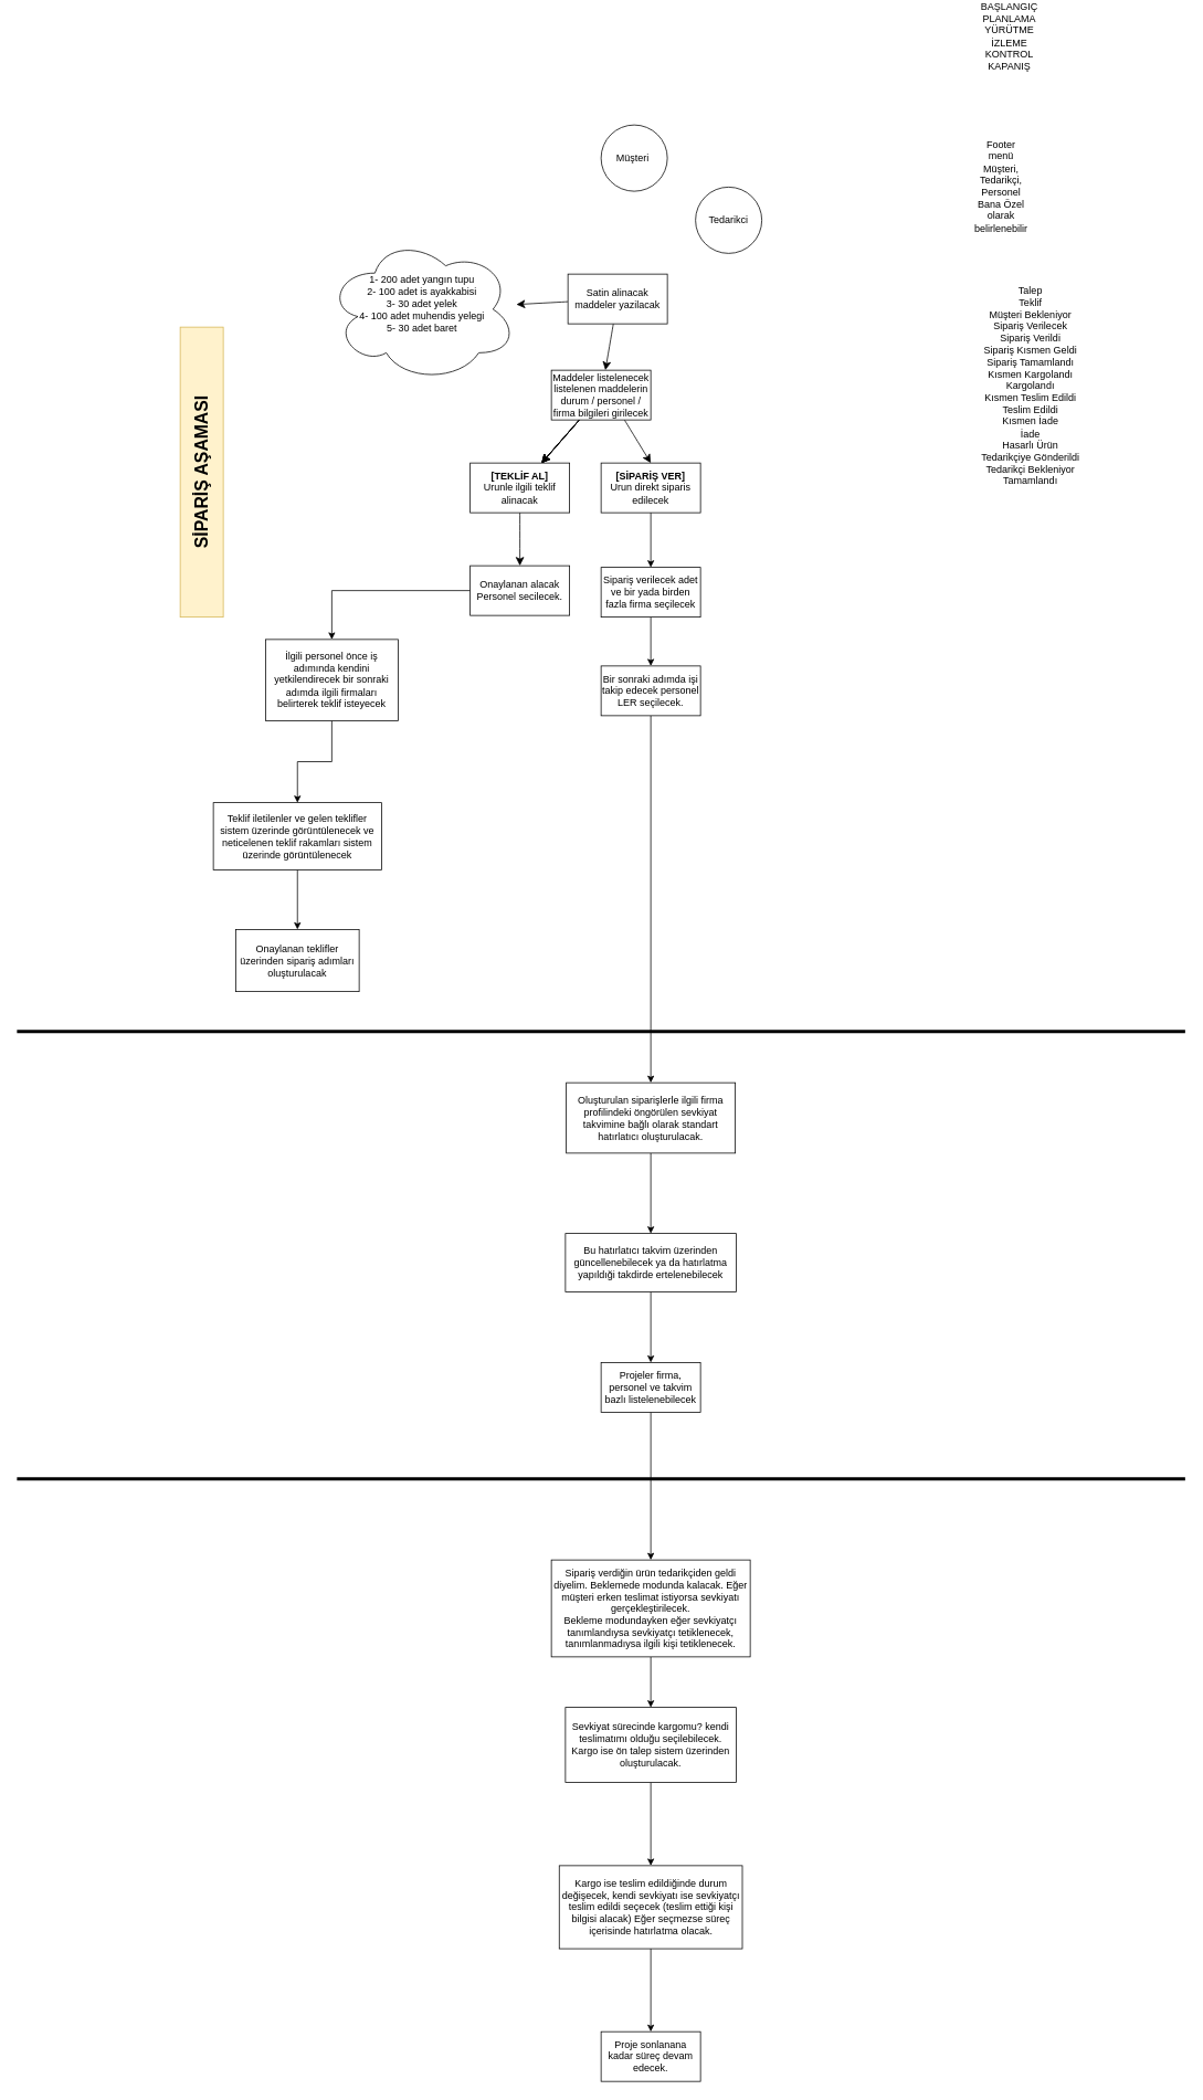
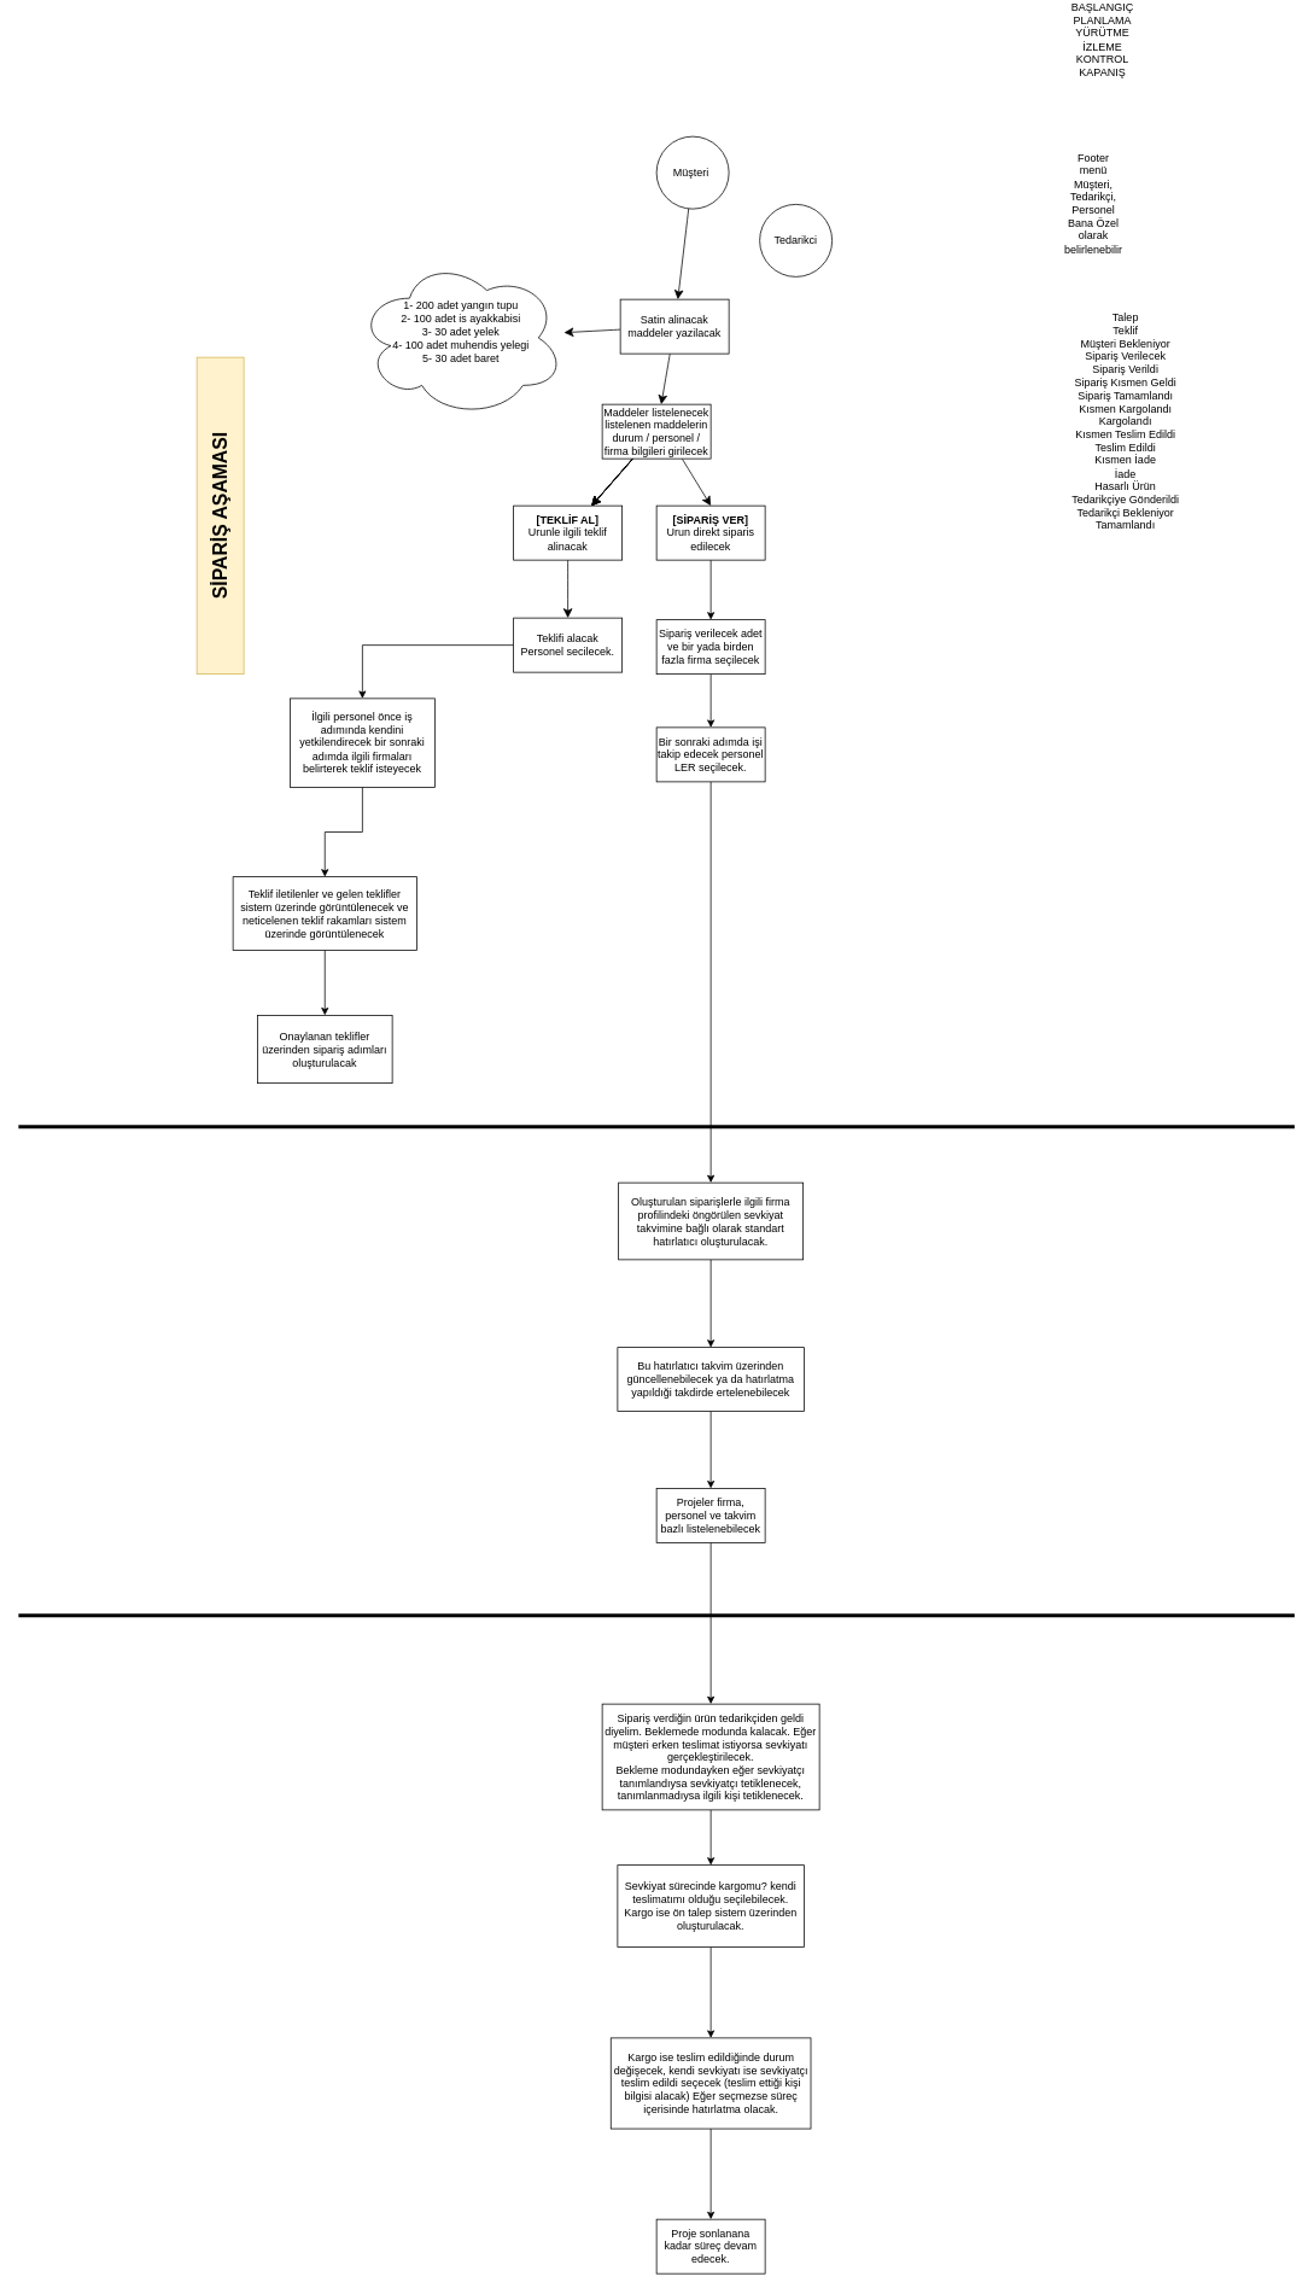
  <mxCell id="0" />
  <mxCell id="1" parent="0" />
+ <mxCell id="2" value="" style="edgeStyle=none;curved=1;rounded=0;orthogonalLoop=1;jettySize=auto;html=1;fontSize=12;startSize=8;endSize=8;" parent="1" source="3" target="7" edge="1"><mxGeometry relative="1" as="geometry" /></mxCell>
  <mxCell id="3" value="Müşteri&amp;nbsp;" style="ellipse;whiteSpace=wrap;html=1;" parent="1" vertex="1"><mxGeometry x="725" y="142" width="80" height="80" as="geometry" /></mxCell>
  <mxCell id="4" value="Tedarikci" style="ellipse;whiteSpace=wrap;html=1;" parent="1" vertex="1"><mxGeometry x="839" y="217" width="80" height="80" as="geometry" /></mxCell>
  <mxCell id="5" value="" style="edgeStyle=none;curved=1;rounded=0;orthogonalLoop=1;jettySize=auto;html=1;fontSize=12;startSize=8;endSize=8;" parent="1" source="7" target="14" edge="1"><mxGeometry relative="1" as="geometry" /></mxCell>
  <mxCell id="6" value="" style="edgeStyle=none;curved=1;rounded=0;orthogonalLoop=1;jettySize=auto;html=1;fontSize=12;startSize=8;endSize=8;" parent="1" source="7" target="15" edge="1"><mxGeometry relative="1" as="geometry" /></mxCell>
  <mxCell id="7" value="Satin alinacak maddeler yazilacak" style="whiteSpace=wrap;html=1;" parent="1" vertex="1"><mxGeometry x="685" y="322" width="120" height="60" as="geometry" /></mxCell>
  <mxCell id="8" value="" style="edgeStyle=none;curved=1;rounded=0;orthogonalLoop=1;jettySize=auto;html=1;fontSize=12;startSize=8;endSize=8;" parent="1" source="14" target="17" edge="1"><mxGeometry relative="1" as="geometry" /></mxCell>
  <mxCell id="9" value="" style="edgeStyle=none;curved=1;rounded=0;orthogonalLoop=1;jettySize=auto;html=1;fontSize=12;startSize=8;endSize=8;" parent="1" source="14" target="17" edge="1"><mxGeometry relative="1" as="geometry" /></mxCell>
  <mxCell id="10" value="" style="edgeStyle=none;curved=1;rounded=0;orthogonalLoop=1;jettySize=auto;html=1;fontSize=12;startSize=8;endSize=8;" parent="1" source="14" target="17" edge="1"><mxGeometry relative="1" as="geometry" /></mxCell>
  <mxCell id="11" value="" style="edgeStyle=none;curved=1;rounded=0;orthogonalLoop=1;jettySize=auto;html=1;fontSize=12;startSize=8;endSize=8;" parent="1" source="14" target="17" edge="1"><mxGeometry relative="1" as="geometry" /></mxCell>
  <mxCell id="12" value="" style="edgeStyle=none;curved=1;rounded=0;orthogonalLoop=1;jettySize=auto;html=1;fontSize=12;startSize=8;endSize=8;" parent="1" source="14" target="17" edge="1"><mxGeometry relative="1" as="geometry" /></mxCell>
  <mxCell id="13" style="edgeStyle=none;curved=1;rounded=0;orthogonalLoop=1;jettySize=auto;html=1;entryX=0.5;entryY=0;entryDx=0;entryDy=0;fontSize=12;startSize=8;endSize=8;" parent="1" target="19" edge="1"><mxGeometry relative="1" as="geometry"><mxPoint x="753.244" y="498" as="sourcePoint" /></mxGeometry></mxCell>
  <mxCell id="14" value="Maddeler listelenecek listelenen maddelerin durum / personel / firma bilgileri girilecek" style="whiteSpace=wrap;html=1;" parent="1" vertex="1"><mxGeometry x="665" y="438" width="120" height="60" as="geometry" /></mxCell>
  <mxCell id="15" value="1- 200 adet yangın tupu&lt;div&gt;2- 100 adet is ayakkabisi&lt;/div&gt;&lt;div&gt;3- 30 adet yelek&lt;/div&gt;&lt;div&gt;4- 100 adet muhendis yelegi&lt;/div&gt;&lt;div&gt;5- 30 adet baret&lt;br&gt;&lt;div&gt;&lt;br&gt;&lt;/div&gt;&lt;/div&gt;" style="ellipse;shape=cloud;whiteSpace=wrap;html=1;" parent="1" vertex="1"><mxGeometry x="395" y="277" width="228" height="175" as="geometry" /></mxCell>
  <mxCell id="16" value="" style="edgeStyle=none;curved=1;rounded=0;orthogonalLoop=1;jettySize=auto;html=1;fontSize=12;startSize=8;endSize=8;" parent="1" source="17" target="21" edge="1"><mxGeometry relative="1" as="geometry" /></mxCell>
  <mxCell id="17" value="&lt;b&gt;[TEKLİF AL]&lt;/b&gt;&lt;br&gt;Urunle ilgili teklif alinacak" style="whiteSpace=wrap;html=1;" parent="1" vertex="1"><mxGeometry x="567" y="550" width="120" height="60" as="geometry" /></mxCell>
  <mxCell id="18" value="" style="edgeStyle=orthogonalEdgeStyle;rounded=0;orthogonalLoop=1;jettySize=auto;html=1;" parent="1" source="19" target="23" edge="1"><mxGeometry relative="1" as="geometry" /></mxCell>
  <mxCell id="19" value="&lt;b&gt;[SİPARİŞ VER]&lt;/b&gt;&lt;br&gt;Urun direkt siparis edilecek" style="whiteSpace=wrap;html=1;" parent="1" vertex="1"><mxGeometry x="725" y="550" width="120" height="60" as="geometry" /></mxCell>
  <mxCell id="20" value="" style="edgeStyle=orthogonalEdgeStyle;rounded=0;orthogonalLoop=1;jettySize=auto;html=1;" parent="1" source="21" target="29" edge="1"><mxGeometry relative="1" as="geometry" /></mxCell>
- <mxCell id="21" value="Onaylanan alacak Personel secilecek." style="whiteSpace=wrap;html=1;" parent="1" vertex="1"><mxGeometry x="567" y="674" width="120" height="60" as="geometry" /></mxCell>
+ <mxCell id="21" value="Teklifi alacak Personel secilecek." style="whiteSpace=wrap;html=1;" parent="1" vertex="1"><mxGeometry x="567" y="674" width="120" height="60" as="geometry" /></mxCell>
  <mxCell id="22" value="" style="edgeStyle=orthogonalEdgeStyle;rounded=0;orthogonalLoop=1;jettySize=auto;html=1;" parent="1" source="23" target="25" edge="1"><mxGeometry relative="1" as="geometry" /></mxCell>
  <mxCell id="23" value="Sipariş verilecek adet ve bir yada birden fazla firma seçilecek" style="whiteSpace=wrap;html=1;" parent="1" vertex="1"><mxGeometry x="725" y="676" width="120" height="60" as="geometry" /></mxCell>
  <mxCell id="24" value="" style="edgeStyle=orthogonalEdgeStyle;rounded=0;orthogonalLoop=1;jettySize=auto;html=1;" parent="1" source="25" target="34" edge="1"><mxGeometry relative="1" as="geometry" /></mxCell>
  <mxCell id="25" value="Bir sonraki adımda işi takip edecek personel LER seçilecek." style="whiteSpace=wrap;html=1;" parent="1" vertex="1"><mxGeometry x="725" y="795" width="120" height="60" as="geometry" /></mxCell>
  <mxCell id="26" value="" style="line;strokeWidth=4;html=1;perimeter=backbonePerimeter;points=[];outlineConnect=0;" parent="1" vertex="1"><mxGeometry x="20" y="1231" width="1410" height="10" as="geometry" /></mxCell>
  <mxCell id="27" value="&lt;h2&gt;&lt;b&gt;&lt;font style=&quot;font-size: 21px; line-height: 220%;&quot;&gt;SİPARİŞ AŞAMASI&lt;/font&gt;&lt;/b&gt;&lt;/h2&gt;" style="shape=rect;dashed=0;shadow=0;html=1;whiteSpace=wrap;direction=south;horizontal=0;fillColor=#fff2cc;strokeColor=#d6b656;" parent="1" vertex="1"><mxGeometry x="217" y="386" width="52" height="350" as="geometry" /></mxCell>
  <mxCell id="28" value="" style="edgeStyle=orthogonalEdgeStyle;rounded=0;orthogonalLoop=1;jettySize=auto;html=1;" parent="1" source="29" target="31" edge="1"><mxGeometry relative="1" as="geometry" /></mxCell>
  <mxCell id="29" value="İlgili personel önce iş adımında kendini yetkilendirecek bir sonraki adımda ilgili firmaları belirterek teklif isteyecek" style="whiteSpace=wrap;html=1;" parent="1" vertex="1"><mxGeometry x="320" y="763" width="160" height="98" as="geometry" /></mxCell>
  <mxCell id="30" value="" style="edgeStyle=orthogonalEdgeStyle;rounded=0;orthogonalLoop=1;jettySize=auto;html=1;" parent="1" source="31" target="32" edge="1"><mxGeometry relative="1" as="geometry" /></mxCell>
  <mxCell id="31" value="Teklif iletilenler ve gelen teklifler sistem üzerinde görüntülenecek ve neticelenen teklif rakamları sistem üzerinde görüntülenecek" style="whiteSpace=wrap;html=1;" parent="1" vertex="1"><mxGeometry x="257" y="960" width="203" height="81" as="geometry" /></mxCell>
  <mxCell id="32" value="Onaylanan teklifler üzerinden sipariş adımları oluşturulacak" style="whiteSpace=wrap;html=1;" parent="1" vertex="1"><mxGeometry x="284" y="1113" width="149" height="75" as="geometry" /></mxCell>
  <mxCell id="33" value="" style="edgeStyle=orthogonalEdgeStyle;rounded=0;orthogonalLoop=1;jettySize=auto;html=1;" parent="1" source="34" target="36" edge="1"><mxGeometry relative="1" as="geometry" /></mxCell>
  <mxCell id="34" value="Oluşturulan siparişlerle ilgili firma profilindeki öngörülen sevkiyat takvimine bağlı olarak standart hatırlatıcı oluşturulacak." style="whiteSpace=wrap;html=1;" parent="1" vertex="1"><mxGeometry x="683" y="1298" width="204" height="85" as="geometry" /></mxCell>
  <mxCell id="35" value="" style="edgeStyle=orthogonalEdgeStyle;rounded=0;orthogonalLoop=1;jettySize=auto;html=1;" parent="1" source="36" target="38" edge="1"><mxGeometry relative="1" as="geometry" /></mxCell>
  <mxCell id="36" value="Bu hatırlatıcı takvim üzerinden güncellenebilecek ya da hatırlatma yapıldıği takdirde ertelenebilecek" style="whiteSpace=wrap;html=1;" parent="1" vertex="1"><mxGeometry x="682" y="1480" width="206" height="70.5" as="geometry" /></mxCell>
  <mxCell id="37" value="" style="edgeStyle=orthogonalEdgeStyle;rounded=0;orthogonalLoop=1;jettySize=auto;html=1;" edge="1" parent="1" source="38" target="41"><mxGeometry relative="1" as="geometry" /></mxCell>
  <mxCell id="38" value="Projeler firma, personel ve takvim bazlı listelenebilecek" style="whiteSpace=wrap;html=1;" parent="1" vertex="1"><mxGeometry x="725" y="1635.75" width="120" height="60" as="geometry" /></mxCell>
  <mxCell id="39" value="Footer menü Müşteri, Tedarikçi, Personel Bana Özel olarak belirlenebilir" style="text;html=1;align=center;verticalAlign=middle;whiteSpace=wrap;rounded=0;" parent="1" vertex="1"><mxGeometry x="1178" y="201" width="60" height="30" as="geometry" /></mxCell>
  <mxCell id="40" value="" style="edgeStyle=orthogonalEdgeStyle;rounded=0;orthogonalLoop=1;jettySize=auto;html=1;" edge="1" parent="1" source="41" target="46"><mxGeometry relative="1" as="geometry" /></mxCell>
  <mxCell id="41" value="Sipariş verdiğin ürün tedarikçiden geldi diyelim. Beklemede modunda kalacak. Eğer müşteri erken teslimat istiyorsa sevkiyatı gerçekleştirilecek.&lt;br&gt;Bekleme modundayken eğer sevkiyatçı tanımlandıysa sevkiyatçı tetiklenecek, tanımlanmadıysa ilgili kişi tetiklenecek." style="whiteSpace=wrap;html=1;" vertex="1" parent="1"><mxGeometry x="665" y="1874" width="240" height="117" as="geometry" /></mxCell>
  <mxCell id="42" value="" style="line;strokeWidth=4;html=1;perimeter=backbonePerimeter;points=[];outlineConnect=0;" vertex="1" parent="1"><mxGeometry x="20" y="1771" width="1410" height="10" as="geometry" /></mxCell>
  <mxCell id="43" value="Talep&lt;br&gt;Teklif&lt;br&gt;Müşteri Bekleniyor&lt;br&gt;Sipariş Verilecek&lt;br&gt;Sipariş Verildi&lt;br&gt;Sipariş Kısmen Geldi&lt;br&gt;Sipariş Tamamlandı&lt;br&gt;Kısmen Kargolandı&lt;br&gt;Kargolandı&lt;br&gt;Kısmen Teslim Edildi&lt;br&gt;Teslim Edildi&lt;br&gt;Kısmen İade&lt;br&gt;İade&lt;br&gt;Hasarlı Ürün&lt;br&gt;Tedarikçiye Gönderildi&lt;br&gt;Tedarikçi Bekleniyor&lt;div&gt;Tamamlandı&lt;/div&gt;" style="text;html=1;align=center;verticalAlign=middle;whiteSpace=wrap;rounded=0;" vertex="1" parent="1"><mxGeometry x="1173" y="322" width="141" height="270" as="geometry" /></mxCell>
  <mxCell id="44" value="&lt;div&gt;BAŞLANGIÇ&lt;/div&gt;&lt;div&gt;PLANLAMA&lt;/div&gt;&lt;div&gt;YÜRÜTME&lt;/div&gt;&lt;div&gt;İZLEME KONTROL&lt;/div&gt;&lt;div&gt;KAPANIŞ&lt;/div&gt;" style="text;html=1;align=center;verticalAlign=middle;whiteSpace=wrap;rounded=0;" vertex="1" parent="1"><mxGeometry x="1188" y="20" width="60" height="30" as="geometry" /></mxCell>
  <mxCell id="45" value="" style="edgeStyle=orthogonalEdgeStyle;rounded=0;orthogonalLoop=1;jettySize=auto;html=1;" edge="1" parent="1" source="46" target="48"><mxGeometry relative="1" as="geometry" /></mxCell>
  <mxCell id="46" value="Sevkiyat sürecinde kargomu? kendi teslimatımı olduğu seçilebilecek. Kargo ise ön talep sistem üzerinden oluşturulacak." style="whiteSpace=wrap;html=1;" vertex="1" parent="1"><mxGeometry x="682" y="2052" width="206" height="90.5" as="geometry" /></mxCell>
  <mxCell id="47" value="" style="edgeStyle=orthogonalEdgeStyle;rounded=0;orthogonalLoop=1;jettySize=auto;html=1;" edge="1" parent="1" source="48" target="49"><mxGeometry relative="1" as="geometry" /></mxCell>
  <mxCell id="48" value="Kargo ise teslim edildiğinde durum değişecek, kendi sevkiyatı ise sevkiyatçı teslim edildi seçecek (teslim ettiği kişi bilgisi alacak) Eğer seçmezse süreç içerisinde hatırlatma olacak." style="whiteSpace=wrap;html=1;" vertex="1" parent="1"><mxGeometry x="674.5" y="2243" width="221" height="100.25" as="geometry" /></mxCell>
  <mxCell id="49" value="Proje sonlanana kadar süreç devam edecek." style="whiteSpace=wrap;html=1;" vertex="1" parent="1"><mxGeometry x="725" y="2443.375" width="120" height="60" as="geometry" /></mxCell>
